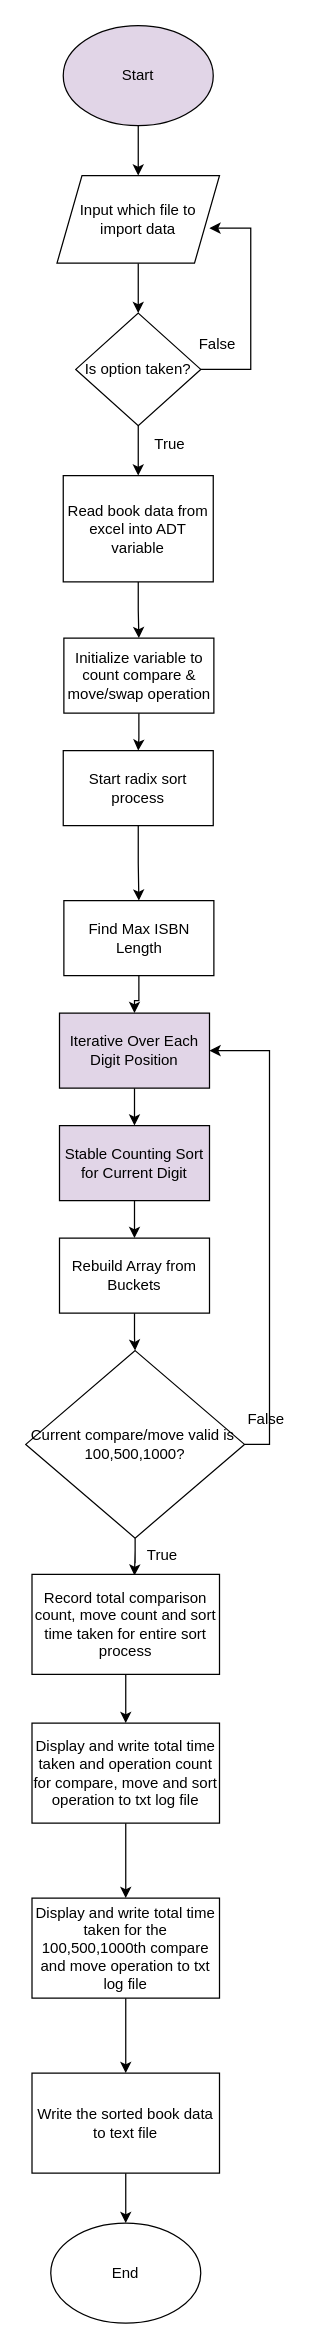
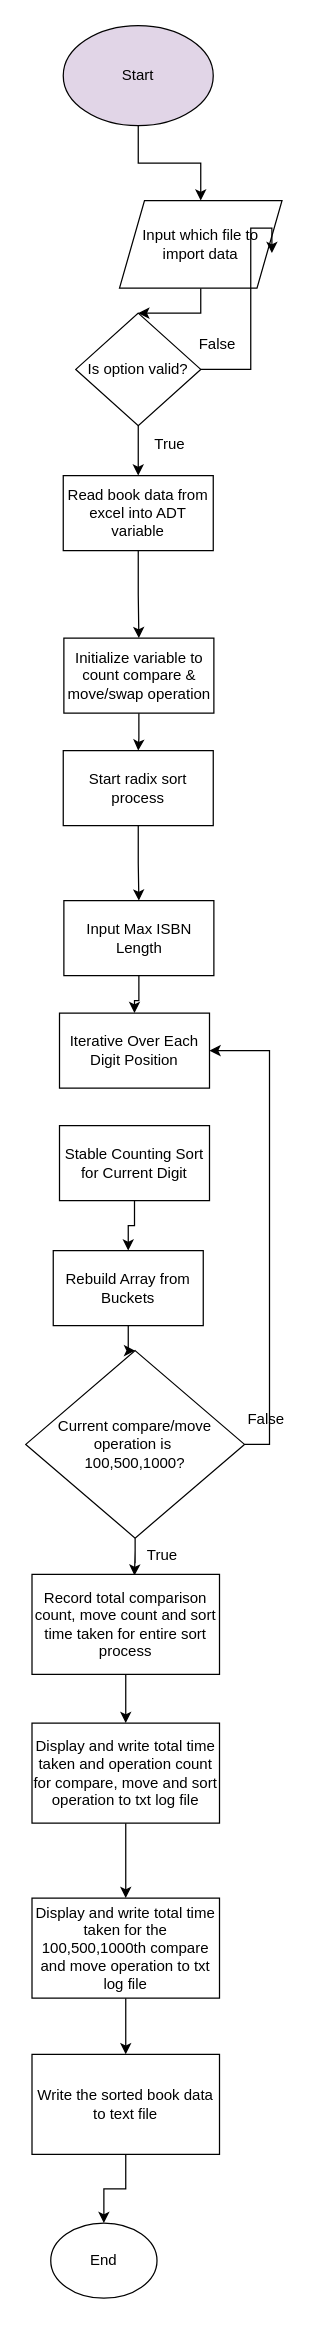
  <mxCell id="0" />
  <mxCell id="1" parent="0" />
  <mxCell id="2" value="" style="edgeStyle=orthogonalEdgeStyle;rounded=0;orthogonalLoop=1;jettySize=auto;html=1;" edge="1" parent="1" source="3" target="5"><mxGeometry relative="1" as="geometry" /></mxCell>
  <mxCell id="3" value="Start" style="ellipse;whiteSpace=wrap;html=1;fillColor=#e1d5e7;" vertex="1" parent="1"><mxGeometry x="50" y="20" width="120" height="80" as="geometry" /></mxCell>
  <mxCell id="4" value="" style="edgeStyle=orthogonalEdgeStyle;rounded=0;orthogonalLoop=1;jettySize=auto;html=1;" edge="1" parent="1" source="5" target="7"><mxGeometry relative="1" as="geometry" /></mxCell>
- <mxCell id="5" value="Input which file to import data" style="shape=parallelogram;perimeter=parallelogramPerimeter;whiteSpace=wrap;html=1;fixedSize=1;" vertex="1" parent="1"><mxGeometry x="45" y="140" width="130" height="70" as="geometry" /></mxCell>
+ <mxCell id="5" value="Input which file to import data" style="shape=parallelogram;perimeter=parallelogramPerimeter;whiteSpace=wrap;html=1;fixedSize=1;" vertex="1" parent="1"><mxGeometry x="95" y="160" width="130" height="70" as="geometry" /></mxCell>
  <mxCell id="6" value="" style="edgeStyle=orthogonalEdgeStyle;rounded=0;orthogonalLoop=1;jettySize=auto;html=1;" edge="1" parent="1" source="7" target="10"><mxGeometry relative="1" as="geometry" /></mxCell>
- <mxCell id="7" value="Is option taken?" style="rhombus;whiteSpace=wrap;html=1;" vertex="1" parent="1"><mxGeometry x="60" y="250" width="100" height="90" as="geometry" /></mxCell>
+ <mxCell id="7" value="Is option valid?" style="rhombus;whiteSpace=wrap;html=1;" vertex="1" parent="1"><mxGeometry x="60" y="250" width="100" height="90" as="geometry" /></mxCell>
  <mxCell id="8" value="" style="endArrow=classic;html=1;rounded=0;exitX=1;exitY=0.5;exitDx=0;exitDy=0;entryX=0.938;entryY=0.6;entryDx=0;entryDy=0;entryPerimeter=0;edgeStyle=orthogonalEdgeStyle;" edge="1" parent="1" source="7" target="5"><mxGeometry width="50" height="50" relative="1" as="geometry"><mxPoint x="380" y="400" as="sourcePoint" /><mxPoint x="430" y="350" as="targetPoint" /><Array as="points"><mxPoint x="200" y="295" /><mxPoint x="200" y="182" /></Array></mxGeometry></mxCell>
  <mxCell id="9" value="" style="edgeStyle=orthogonalEdgeStyle;rounded=0;orthogonalLoop=1;jettySize=auto;html=1;" edge="1" parent="1" source="10" target="12"><mxGeometry relative="1" as="geometry"><mxPoint x="110" y="480" as="targetPoint" /></mxGeometry></mxCell>
- <mxCell id="10" value="Read book data from excel into ADT variable" style="rounded=0;whiteSpace=wrap;html=1;" vertex="1" parent="1"><mxGeometry x="50" y="380" width="120" height="85" as="geometry" /></mxCell>
+ <mxCell id="10" value="Read book data from excel into ADT variable" style="rounded=0;whiteSpace=wrap;html=1;" vertex="1" parent="1"><mxGeometry x="50" y="380" width="120" height="60" as="geometry" /></mxCell>
  <mxCell id="11" value="" style="edgeStyle=orthogonalEdgeStyle;rounded=0;orthogonalLoop=1;jettySize=auto;html=1;entryX=0.5;entryY=0;entryDx=0;entryDy=0;" edge="1" parent="1" source="12" target="14"><mxGeometry relative="1" as="geometry"><mxPoint x="110" y="690" as="targetPoint" /></mxGeometry></mxCell>
  <mxCell id="12" value="Initialize variable to count compare &amp;amp; move/swap operation" style="rounded=0;whiteSpace=wrap;html=1;" vertex="1" parent="1"><mxGeometry x="50.5" y="510" width="120" height="60" as="geometry" /></mxCell>
  <mxCell id="13" value="" style="edgeStyle=orthogonalEdgeStyle;rounded=0;orthogonalLoop=1;jettySize=auto;html=1;" edge="1" parent="1" source="14" target="16"><mxGeometry relative="1" as="geometry" /></mxCell>
  <mxCell id="14" value="Start radix sort process" style="rounded=0;whiteSpace=wrap;html=1;" vertex="1" parent="1"><mxGeometry x="50" y="600" width="120" height="60" as="geometry" /></mxCell>
  <mxCell id="15" value="" style="edgeStyle=orthogonalEdgeStyle;rounded=0;orthogonalLoop=1;jettySize=auto;html=1;" edge="1" parent="1" source="16" target="18"><mxGeometry relative="1" as="geometry" /></mxCell>
- <mxCell id="16" value="Find Max ISBN Length" style="rounded=0;whiteSpace=wrap;html=1;" vertex="1" parent="1"><mxGeometry x="50.5" y="720" width="120" height="60" as="geometry" /></mxCell>
- <mxCell id="17" value="" style="edgeStyle=orthogonalEdgeStyle;rounded=0;orthogonalLoop=1;jettySize=auto;html=1;" edge="1" parent="1" source="18" target="20"><mxGeometry relative="1" as="geometry" /></mxCell>
- <mxCell id="18" value="Iterative Over Each Digit Position" style="rounded=0;whiteSpace=wrap;html=1;fillColor=#e1d5e7;" vertex="1" parent="1"><mxGeometry x="47" y="810" width="120" height="60" as="geometry" /></mxCell>
+ <mxCell id="16" value="Input Max ISBN Length" style="rounded=0;whiteSpace=wrap;html=1;" vertex="1" parent="1"><mxGeometry x="50.5" y="720" width="120" height="60" as="geometry" /></mxCell>
+ <mxCell id="18" value="Iterative Over Each Digit Position" style="rounded=0;whiteSpace=wrap;html=1;" vertex="1" parent="1"><mxGeometry x="47" y="810" width="120" height="60" as="geometry" /></mxCell>
  <mxCell id="19" value="" style="edgeStyle=orthogonalEdgeStyle;rounded=0;orthogonalLoop=1;jettySize=auto;html=1;" edge="1" parent="1" source="20" target="22"><mxGeometry relative="1" as="geometry" /></mxCell>
- <mxCell id="20" value="Stable Counting Sort for Current Digit" style="rounded=0;whiteSpace=wrap;html=1;fillColor=#e1d5e7;" vertex="1" parent="1"><mxGeometry x="47" y="900" width="120" height="60" as="geometry" /></mxCell>
+ <mxCell id="20" value="Stable Counting Sort for Current Digit" style="rounded=0;whiteSpace=wrap;html=1;" vertex="1" parent="1"><mxGeometry x="47" y="900" width="120" height="60" as="geometry" /></mxCell>
  <mxCell id="21" value="" style="edgeStyle=orthogonalEdgeStyle;rounded=0;orthogonalLoop=1;jettySize=auto;html=1;" edge="1" parent="1" source="22" target="25"><mxGeometry relative="1" as="geometry" /></mxCell>
- <mxCell id="22" value="Rebuild Array from Buckets" style="rounded=0;whiteSpace=wrap;html=1;" vertex="1" parent="1"><mxGeometry x="47" y="990" width="120" height="60" as="geometry" /></mxCell>
+ <mxCell id="22" value="Rebuild Array from Buckets" style="rounded=0;whiteSpace=wrap;html=1;" vertex="1" parent="1"><mxGeometry x="42" y="1000" width="120" height="60" as="geometry" /></mxCell>
  <mxCell id="23" value="" style="edgeStyle=orthogonalEdgeStyle;rounded=0;orthogonalLoop=1;jettySize=auto;html=1;" edge="1" parent="1" source="25"><mxGeometry relative="1" as="geometry"><mxPoint x="107" y="1260" as="targetPoint" /></mxGeometry></mxCell>
  <mxCell id="24" style="edgeStyle=orthogonalEdgeStyle;rounded=0;orthogonalLoop=1;jettySize=auto;html=1;exitX=1;exitY=0.5;exitDx=0;exitDy=0;entryX=1;entryY=0.5;entryDx=0;entryDy=0;" edge="1" parent="1" source="25" target="18"><mxGeometry relative="1" as="geometry"><mxPoint x="230" y="830" as="targetPoint" /></mxGeometry></mxCell>
- <mxCell id="25" value="Current compare/move valid is&amp;nbsp;&lt;div&gt;100,500,1000?&lt;/div&gt;" style="rhombus;whiteSpace=wrap;html=1;" vertex="1" parent="1"><mxGeometry x="20" y="1080" width="175" height="150" as="geometry" /></mxCell>
+ <mxCell id="25" value="Current compare/move operation is&amp;nbsp;&lt;div&gt;100,500,1000?&lt;/div&gt;" style="rhombus;whiteSpace=wrap;html=1;" vertex="1" parent="1"><mxGeometry x="20" y="1080" width="175" height="150" as="geometry" /></mxCell>
  <mxCell id="26" value="" style="edgeStyle=orthogonalEdgeStyle;rounded=0;orthogonalLoop=1;jettySize=auto;html=1;" edge="1" parent="1" source="27" target="29"><mxGeometry relative="1" as="geometry" /></mxCell>
  <mxCell id="27" value="Record total comparison count, move count and sort time taken for entire sort process" style="rounded=0;whiteSpace=wrap;html=1;" vertex="1" parent="1"><mxGeometry x="25" y="1259" width="150" height="80" as="geometry" /></mxCell>
  <mxCell id="28" value="" style="edgeStyle=orthogonalEdgeStyle;rounded=0;orthogonalLoop=1;jettySize=auto;html=1;" edge="1" parent="1" source="29" target="31"><mxGeometry relative="1" as="geometry" /></mxCell>
  <mxCell id="29" value="Display and write total time taken and operation count for compare, move and sort operation to txt log file" style="rounded=0;whiteSpace=wrap;html=1;" vertex="1" parent="1"><mxGeometry x="25" y="1378" width="150" height="80" as="geometry" /></mxCell>
  <mxCell id="30" value="" style="edgeStyle=orthogonalEdgeStyle;rounded=0;orthogonalLoop=1;jettySize=auto;html=1;" edge="1" parent="1" source="31" target="33"><mxGeometry relative="1" as="geometry" /></mxCell>
  <mxCell id="31" value="Display and write total time taken for the 100,500,1000th compare and move operation to txt log file" style="rounded=0;whiteSpace=wrap;html=1;" vertex="1" parent="1"><mxGeometry x="25" y="1518" width="150" height="80" as="geometry" /></mxCell>
  <mxCell id="32" value="" style="edgeStyle=orthogonalEdgeStyle;rounded=0;orthogonalLoop=1;jettySize=auto;html=1;" edge="1" parent="1" source="33" target="34"><mxGeometry relative="1" as="geometry" /></mxCell>
- <mxCell id="33" value="Write the sorted book data to text file" style="rounded=0;whiteSpace=wrap;html=1;" vertex="1" parent="1"><mxGeometry x="25" y="1658" width="150" height="80" as="geometry" /></mxCell>
- <mxCell id="34" value="End" style="ellipse;whiteSpace=wrap;html=1;" vertex="1" parent="1"><mxGeometry x="40" y="1778" width="120" height="80" as="geometry" /></mxCell>
+ <mxCell id="33" value="Write the sorted book data to text file" style="rounded=0;whiteSpace=wrap;html=1;" vertex="1" parent="1"><mxGeometry x="25" y="1643" width="150" height="80" as="geometry" /></mxCell>
+ <mxCell id="34" value="End" style="ellipse;whiteSpace=wrap;html=1;" vertex="1" parent="1"><mxGeometry x="40" y="1778" width="85" height="60" as="geometry" /></mxCell>
  <mxCell id="35" value="True" style="text;html=1;align=center;verticalAlign=middle;resizable=0;points=[];autosize=1;strokeColor=none;fillColor=none;" vertex="1" parent="1"><mxGeometry x="104" y="1229" width="50" height="30" as="geometry" /></mxCell>
  <mxCell id="36" value="False" style="text;html=1;align=center;verticalAlign=middle;resizable=0;points=[];autosize=1;strokeColor=none;fillColor=none;" vertex="1" parent="1"><mxGeometry x="187" y="1120" width="50" height="30" as="geometry" /></mxCell>
  <mxCell id="37" value="False" style="text;html=1;align=center;verticalAlign=middle;resizable=0;points=[];autosize=1;strokeColor=none;fillColor=none;" vertex="1" parent="1"><mxGeometry x="148" y="260" width="50" height="30" as="geometry" /></mxCell>
  <mxCell id="38" value="True" style="text;html=1;align=center;verticalAlign=middle;resizable=0;points=[];autosize=1;strokeColor=none;fillColor=none;" vertex="1" parent="1"><mxGeometry x="110" y="340" width="50" height="30" as="geometry" /></mxCell>
